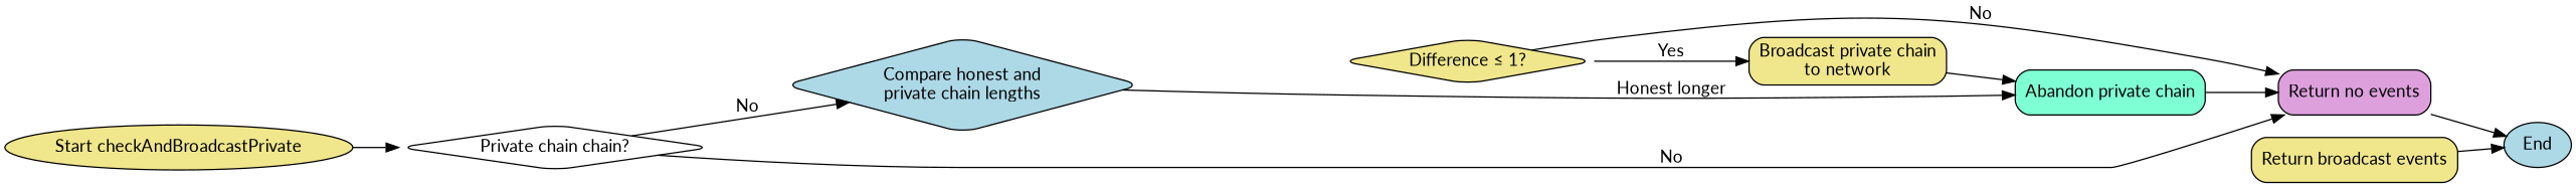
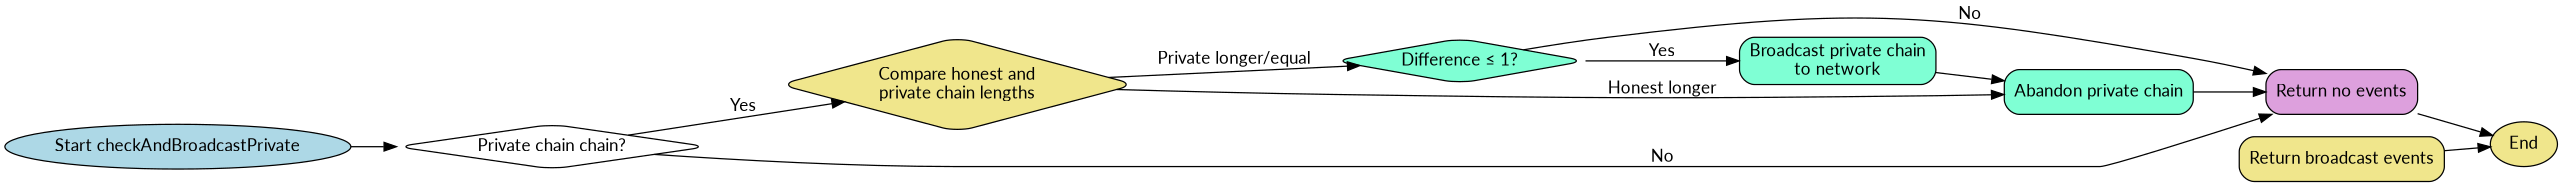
  digraph {
    fontname=Lato
    rankdir=LR
    node [fillcolor=khaki fontname=Lato shape=box style="filled,rounded"]
    edge [fontname=Lato]
-   n1 [label="Start checkAndBroadcastPrivate" shape=ellipse]
+   n1 [fillcolor=lightblue label="Start checkAndBroadcastPrivate" shape=ellipse]
    n2 [fillcolor=white label="Private chain chain?" shape=diamond]
-   n3 [fillcolor=lightblue label="Compare honest and\nprivate chain lengths" shape=diamond]
+   n3 [label="Compare honest and\nprivate chain lengths" shape=diamond]
    n4 [fillcolor=plum label="Return no events"]
-   n5 [fillcolor=lightblue label=End shape=ellipse]
-   n6 [label="Difference ≤ 1?" shape=diamond]
+   n5 [label=End shape=ellipse]
+   n6 [fillcolor=aquamarine label="Difference ≤ 1?" shape=diamond]
    n7 [fillcolor=aquamarine label="Abandon private chain"]
-   n8 [label="Broadcast private chain\nto network"]
+   n8 [fillcolor=aquamarine label="Broadcast private chain\nto network"]
    n9 [label="Return broadcast events"]
    n1 -> n2
-   n2 -> n3 [label=No]
+   n2 -> n3 [label=Yes]
    n2 -> n4 [label=No]
+   n3 -> n6 [label="Private longer/equal"]
    n3 -> n7 [label="Honest longer"]
    n4 -> n5
    n6 -> n4 [label=No]
    n6 -> n8 [label=Yes]
    n7 -> n4
    n8 -> n7
    n9 -> n5
  }
